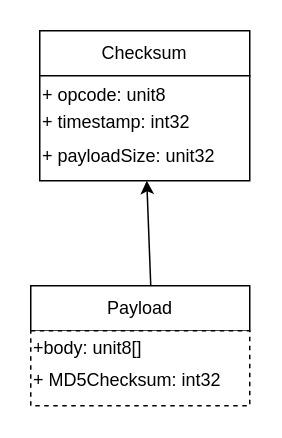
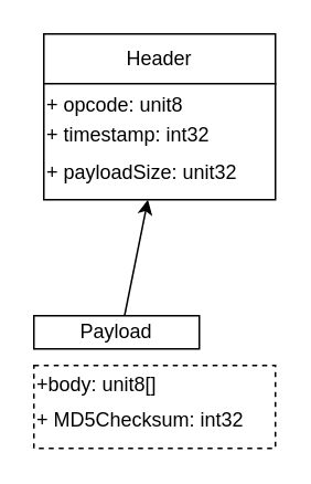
  <mxCell id="0" />
  <mxCell id="1" parent="0" />
- <mxCell id="2" value="Checksum" style="rounded=0;whiteSpace=wrap;html=1;" vertex="1" parent="1"><mxGeometry x="26" y="20" width="140" height="30" as="geometry" /></mxCell>
+ <mxCell id="2" value="Header" style="rounded=0;whiteSpace=wrap;html=1;" vertex="1" parent="1"><mxGeometry x="26" y="20" width="140" height="30" as="geometry" /></mxCell>
  <mxCell id="3" value="+ opcode: unit8&lt;br&gt;&lt;div style=&quot;text-align: justify; line-height: 190%;&quot;&gt;+ timestamp: int32&lt;br&gt;&lt;span style=&quot;background-color: initial; text-align: left;&quot;&gt;+ payloadSize: unit32&lt;/span&gt;&lt;/div&gt;" style="rounded=0;whiteSpace=wrap;html=1;align=left;" vertex="1" parent="1"><mxGeometry x="26" y="50" width="140" height="70" as="geometry" /></mxCell>
- <mxCell id="4" value="Payload" style="rounded=0;whiteSpace=wrap;html=1;" vertex="1" parent="1"><mxGeometry x="20" y="190" width="146" height="30" as="geometry" /></mxCell>
+ <mxCell id="4" value="Payload" style="rounded=0;whiteSpace=wrap;html=1;" vertex="1" parent="1"><mxGeometry x="20" y="190" width="100" height="20" as="geometry" /></mxCell>
  <mxCell id="5" value="+body: unit8[]&lt;br&gt;&lt;div style=&quot;line-height: 220%;&quot;&gt;+ MD5Checksum: int32&lt;/div&gt;" style="rounded=0;whiteSpace=wrap;html=1;align=left;dashed=1;" vertex="1" parent="1"><mxGeometry x="20" y="220" width="146" height="50" as="geometry" /></mxCell>
  <mxCell id="6" value="" style="endArrow=classic;html=1;rounded=0;exitX=0.548;exitY=0;exitDx=0;exitDy=0;exitPerimeter=0;" edge="1" parent="1" source="4" target="3"><mxGeometry width="50" height="50" relative="1" as="geometry"><mxPoint x="56" y="170" as="sourcePoint" /><mxPoint x="106" y="120" as="targetPoint" /></mxGeometry></mxCell>
